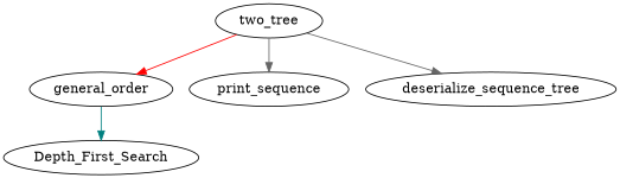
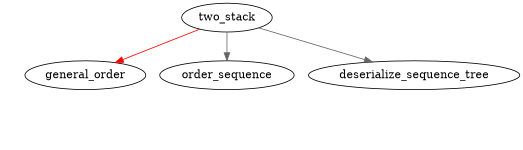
  digraph {
    edge [color=gray40]
    n1 [label=general_order]
-   two_stack [label=two_tree]
-   print_sequence
+   two_stack
+   print_sequence [label=order_sequence]
    n4 [label=deserialize_sequence_tree]
-   Depth_First_Search
-   n1 -> Depth_First_Search [color=teal]
    two_stack -> n1 [color=red]
    two_stack -> print_sequence
    two_stack -> n4
  }
